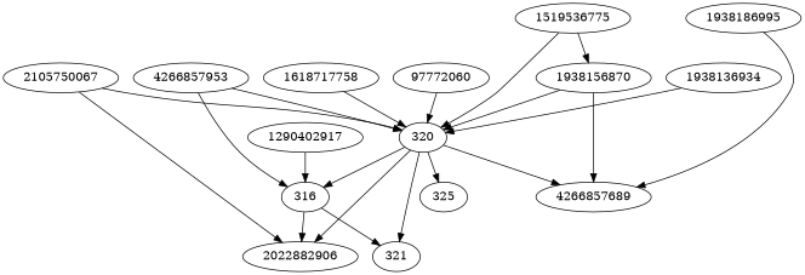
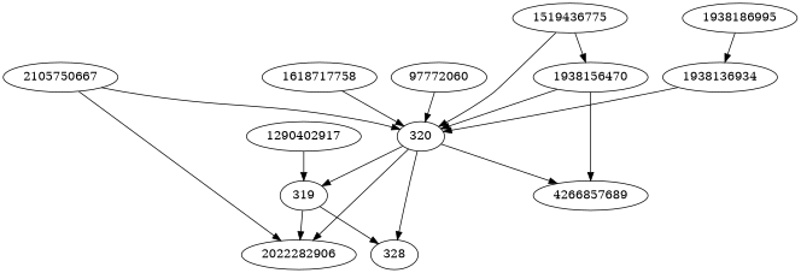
  strict digraph {
    320
-   321
-   325
+   321 [label=328]
    4266857689
-   2022282906 [label=2022882906]
-   319 [label=316]
-   4266857953
+   2022282906
+   319
    1290402917
    1938136934
-   1519436775 [label=1519536775]
-   1938156470 [label=1938156870]
-   2105750067
+   1519436775
+   1938156470
+   2105750067 [label=2105750667]
    1938186995
    n14 [label=97772060]
    1618717758
    320 -> 321
-   320 -> 325
    320 -> 4266857689
    320 -> 2022282906
    320 -> 319
    319 -> 321
    319 -> 2022282906
-   4266857953 -> 320
-   4266857953 -> 319
    1290402917 -> 319
    1938136934 -> 320
    1519436775 -> 320
    1519436775 -> 1938156470
    1938156470 -> 320
    1938156470 -> 4266857689
    2105750067 -> 320
    2105750067 -> 2022282906
-   1938186995 -> 4266857689
+   1938186995 -> 1938136934
    n14 -> 320
    1618717758 -> 320
  }
